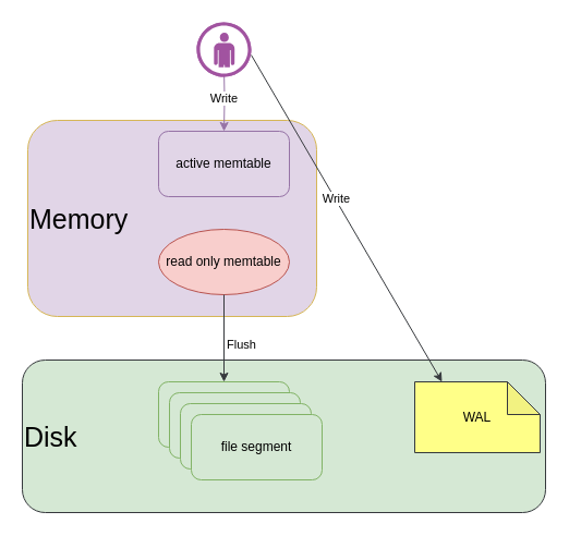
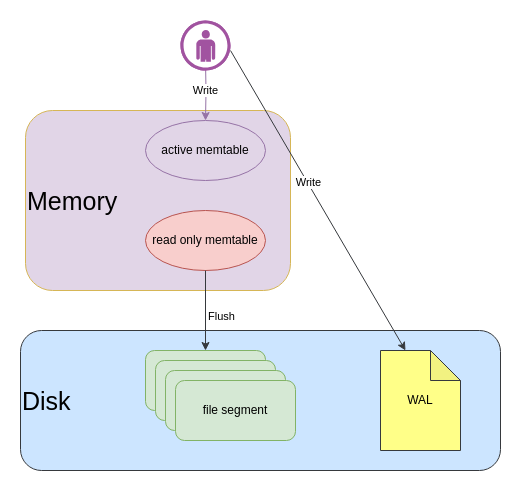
  <mxCell id="0" />
  <mxCell id="1" parent="0" />
  <mxCell id="2" value="&lt;font style=&quot;font-size: 25px;&quot;&gt;Memory&lt;/font&gt;" style="rounded=1;whiteSpace=wrap;html=1;align=left;fillColor=#e1d5e7;strokeColor=#d6b656;" vertex="1" parent="1"><mxGeometry x="25" y="110" width="265" height="180" as="geometry" /></mxCell>
  <mxCell id="3" value="Write" style="edgeStyle=orthogonalEdgeStyle;rounded=0;orthogonalLoop=1;jettySize=auto;html=1;fillColor=#e1d5e7;strokeColor=#9673a6;" edge="1" parent="1" target="4"><mxGeometry relative="1" as="geometry"><mxPoint x="205" y="60" as="sourcePoint" /></mxGeometry></mxCell>
- <mxCell id="4" value="active memtable" style="rounded=1;whiteSpace=wrap;html=1;fillColor=#e1d5e7;strokeColor=#9673a6;" vertex="1" parent="1"><mxGeometry x="145" y="120" width="120" height="60" as="geometry" /></mxCell>
+ <mxCell id="4" value="active memtable" style="ellipse;whiteSpace=wrap;html=1;fillColor=#e1d5e7;strokeColor=#9673a6;" vertex="1" parent="1"><mxGeometry x="145" y="120" width="120" height="60" as="geometry" /></mxCell>
  <mxCell id="5" value="read only memtable" style="ellipse;whiteSpace=wrap;html=1;fillColor=#f8cecc;strokeColor=#b85450;" vertex="1" parent="1"><mxGeometry x="145" y="210" width="120" height="60" as="geometry" /></mxCell>
- <mxCell id="6" value="&lt;font style=&quot;font-size: 25px;&quot;&gt;Disk&lt;/font&gt;" style="rounded=1;whiteSpace=wrap;html=1;align=left;fillColor=#d5e8d4;strokeColor=#36393d;" vertex="1" parent="1"><mxGeometry x="20" y="330" width="480" height="140" as="geometry" /></mxCell>
+ <mxCell id="6" value="&lt;font style=&quot;font-size: 25px;&quot;&gt;Disk&lt;/font&gt;" style="rounded=1;whiteSpace=wrap;html=1;align=left;fillColor=#cce5ff;strokeColor=#36393d;" vertex="1" parent="1"><mxGeometry x="20" y="330" width="480" height="140" as="geometry" /></mxCell>
  <mxCell id="7" value="file segment" style="rounded=1;whiteSpace=wrap;html=1;fillColor=#d5e8d4;strokeColor=#82b366;" vertex="1" parent="1"><mxGeometry x="145" y="350" width="120" height="60" as="geometry" /></mxCell>
  <mxCell id="8" value="file segment" style="rounded=1;whiteSpace=wrap;html=1;fillColor=#d5e8d4;strokeColor=#82b366;" vertex="1" parent="1"><mxGeometry x="155" y="360" width="120" height="60" as="geometry" /></mxCell>
- <mxCell id="9" value="WAL" style="shape=note;whiteSpace=wrap;html=1;backgroundOutline=1;darkOpacity=0.05;fillColor=#ffff88;strokeColor=#36393d;" vertex="1" parent="1"><mxGeometry x="380" y="350" width="115" height="65" as="geometry" /></mxCell>
+ <mxCell id="9" value="WAL" style="shape=note;whiteSpace=wrap;html=1;backgroundOutline=1;darkOpacity=0.05;fillColor=#ffff88;strokeColor=#36393d;" vertex="1" parent="1"><mxGeometry x="380" y="350" width="80" height="100" as="geometry" /></mxCell>
  <mxCell id="10" value="" style="endArrow=classic;html=1;rounded=0;entryX=0;entryY=0;entryDx=25;entryDy=0;entryPerimeter=0;fillColor=#ffff88;strokeColor=#36393d;" edge="1" parent="1" target="9"><mxGeometry width="50" height="50" relative="1" as="geometry"><mxPoint x="230" y="50" as="sourcePoint" /><mxPoint x="160" y="230" as="targetPoint" /></mxGeometry></mxCell>
  <mxCell id="11" value="Write" style="edgeLabel;html=1;align=center;verticalAlign=middle;resizable=0;points=[];" vertex="1" connectable="0" parent="10"><mxGeometry x="-0.117" y="1" relative="1" as="geometry"><mxPoint as="offset" /></mxGeometry></mxCell>
  <mxCell id="12" value="file segment" style="rounded=1;whiteSpace=wrap;html=1;fillColor=#d5e8d4;strokeColor=#82b366;" vertex="1" parent="1"><mxGeometry x="165" y="370" width="120" height="60" as="geometry" /></mxCell>
  <mxCell id="13" value="file segment" style="rounded=1;whiteSpace=wrap;html=1;fillColor=#d5e8d4;strokeColor=#82b366;" vertex="1" parent="1"><mxGeometry x="175" y="380" width="120" height="60" as="geometry" /></mxCell>
  <mxCell id="14" style="edgeStyle=orthogonalEdgeStyle;rounded=0;orthogonalLoop=1;jettySize=auto;html=1;entryX=0.5;entryY=0;entryDx=0;entryDy=0;fillColor=#cdeb8b;strokeColor=#36393d;" edge="1" parent="1" source="5" target="7"><mxGeometry relative="1" as="geometry" /></mxCell>
  <mxCell id="15" value="Flush" style="edgeLabel;html=1;align=center;verticalAlign=middle;resizable=0;points=[];" vertex="1" connectable="0" parent="14"><mxGeometry x="0.136" relative="1" as="geometry"><mxPoint x="15" as="offset" /></mxGeometry></mxCell>
  <mxCell id="16" value="" style="verticalLabelPosition=bottom;sketch=0;html=1;fillColor=#A153A0;strokeColor=#ffffff;verticalAlign=top;align=center;points=[[0,0.5,0],[0.125,0.25,0],[0.25,0,0],[0.5,0,0],[0.75,0,0],[0.875,0.25,0],[1,0.5,0],[0.875,0.75,0],[0.75,1,0],[0.5,1,0],[0.125,0.75,0]];pointerEvents=1;shape=mxgraph.cisco_safe.compositeIcon;bgIcon=ellipse;resIcon=mxgraph.cisco_safe.design.user;" vertex="1" parent="1"><mxGeometry x="180" y="20" width="50" height="50" as="geometry" /></mxCell>
